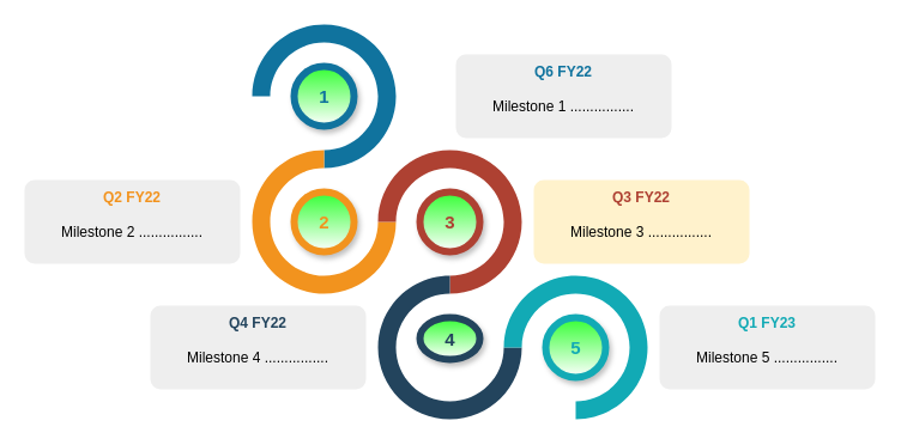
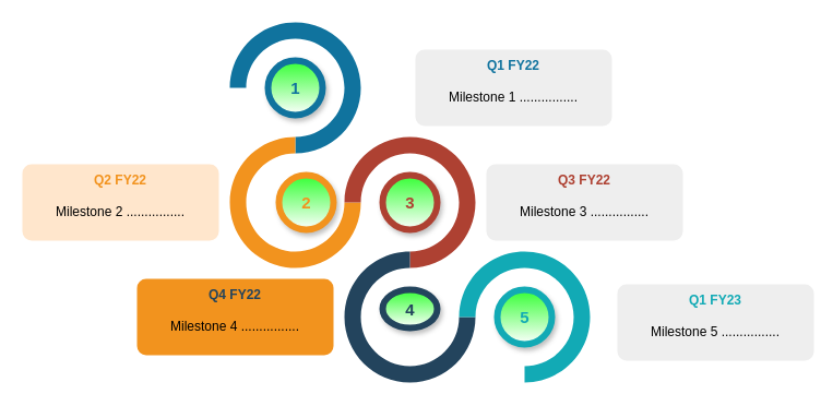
  <mxCell id="0" />
  <mxCell id="1" parent="0" />
  <mxCell id="2" value="" style="verticalLabelPosition=bottom;verticalAlign=top;html=1;shape=mxgraph.basic.partConcEllipse;startAngle=0.75;endAngle=0.5;arcWidth=0.25;fillColor=#10739E;strokeColor=none;shadow=0;" vertex="1" parent="1"><mxGeometry x="210" y="20" width="120" height="120" as="geometry" /></mxCell>
  <mxCell id="3" value="" style="verticalLabelPosition=bottom;verticalAlign=top;html=1;shape=mxgraph.basic.partConcEllipse;startAngle=0.25;endAngle=0;arcWidth=0.25;fillColor=#F2931E;strokeColor=none;shadow=0;" vertex="1" parent="1"><mxGeometry x="210" y="125" width="120" height="120" as="geometry" /></mxCell>
  <mxCell id="4" value="" style="verticalLabelPosition=bottom;verticalAlign=top;html=1;shape=mxgraph.basic.partConcEllipse;startAngle=0.75;endAngle=0.5;arcWidth=0.25;fillColor=#AE4132;strokeColor=none;shadow=0;" vertex="1" parent="1"><mxGeometry x="315" y="125" width="120" height="120" as="geometry" /></mxCell>
  <mxCell id="5" value="" style="verticalLabelPosition=bottom;verticalAlign=top;html=1;shape=mxgraph.basic.partConcEllipse;startAngle=0.25;endAngle=0;arcWidth=0.25;fillColor=#23445D;strokeColor=none;shadow=0;" vertex="1" parent="1"><mxGeometry x="315" y="230" width="120" height="120" as="geometry" /></mxCell>
  <mxCell id="6" value="" style="verticalLabelPosition=bottom;verticalAlign=top;html=1;shape=mxgraph.basic.partConcEllipse;startAngle=0.75;endAngle=0.5;arcWidth=0.25;fillColor=#12AAB5;strokeColor=none;shadow=0;" vertex="1" parent="1"><mxGeometry x="420" y="230" width="120" height="120" as="geometry" /></mxCell>
  <mxCell id="7" value="1" style="shape=ellipse;strokeWidth=6;strokeColor=#10739E;fontSize=15;html=1;fontStyle=1;fontColor=#10739E;shadow=1;fillColor=#33FF33;gradientColor=#ffffff;" vertex="1" parent="1"><mxGeometry x="245" y="55" width="50" height="50" as="geometry" /></mxCell>
- <mxCell id="8" value="2" style="shape=ellipse;strokeWidth=6;strokeColor=#F2931E;fontSize=15;html=1;fontStyle=1;fontColor=#F2931E;shadow=1;fillColor=#33FF33;gradientColor=#ffffff;" vertex="1" parent="1"><mxGeometry x="245" y="160" width="50" height="50" as="geometry" /></mxCell>
+ <mxCell id="8" value="2" style="shape=ellipse;strokeWidth=6;strokeColor=#F2931E;fontSize=15;html=1;fontStyle=1;fontColor=#F2931E;shadow=1;fillColor=#33FF33;gradientColor=#ffffff;" vertex="1" parent="1"><mxGeometry x="255" y="160" width="50" height="50" as="geometry" /></mxCell>
  <mxCell id="9" value="3" style="shape=ellipse;strokeWidth=6;strokeColor=#AE4132;fontSize=15;html=1;fontStyle=1;fontColor=#AE4132;shadow=1;fillColor=#33FF33;gradientColor=#ffffff;" vertex="1" parent="1"><mxGeometry x="350" y="160" width="50" height="50" as="geometry" /></mxCell>
  <mxCell id="10" value="4" style="shape=ellipse;strokeWidth=6;strokeColor=#23445D;fontSize=15;html=1;fontStyle=1;fontColor=#23445D;shadow=1;fillColor=#33FF33;gradientColor=#ffffff;" vertex="1" parent="1"><mxGeometry x="350" y="265" width="50" height="35" as="geometry" /></mxCell>
  <mxCell id="11" value="5" style="shape=ellipse;strokeWidth=6;strokeColor=#12AAB5;fontSize=15;html=1;fontStyle=1;fontColor=#12AAB5;shadow=1;fillColor=#33FF33;gradientColor=#ffffff;" vertex="1" parent="1"><mxGeometry x="455" y="265" width="50" height="50" as="geometry" /></mxCell>
- <mxCell id="12" value="&lt;b style=&quot;color: rgb(16 , 115 , 158)&quot;&gt;Q6 FY22&lt;/b&gt;&lt;br&gt;&lt;br&gt;Milestone 1 ................" style="rounded=1;strokeColor=none;fillColor=#EEEEEE;align=center;arcSize=12;verticalAlign=top;whiteSpace=wrap;html=1;fontSize=12;spacing=3;shadow=0;" vertex="1" parent="1"><mxGeometry x="380" y="45" width="180" height="70" as="geometry" /></mxCell>
- <mxCell id="13" value="&lt;font style=&quot;font-size: 10px&quot;&gt;&lt;font style=&quot;font-size: 12px&quot; color=&quot;#F2931E&quot;&gt;&lt;b&gt;Q2 FY22&lt;/b&gt;&lt;/font&gt;&lt;br&gt;&lt;br&gt;&lt;span style=&quot;font-size: 12px&quot;&gt;Milestone 2 ................&lt;/span&gt;&lt;br&gt;&lt;/font&gt;" style="rounded=1;strokeColor=none;fillColor=#EEEEEE;align=center;arcSize=12;verticalAlign=top;whiteSpace=wrap;html=1;fontSize=12;spacing=3;shadow=0;" vertex="1" parent="1"><mxGeometry x="20" y="150" width="180" height="70" as="geometry" /></mxCell>
- <mxCell id="14" value="&lt;font&gt;&lt;font color=&quot;#ae4132&quot;&gt;&lt;b&gt;Q3 FY22&lt;/b&gt;&lt;/font&gt;&lt;br&gt;&lt;span style=&quot;font-size: 10px&quot;&gt;&lt;br&gt;&lt;/span&gt;Milestone 3 ................&lt;br&gt;&lt;/font&gt;" style="rounded=1;strokeColor=none;fillColor=#fff2cc;align=center;arcSize=12;verticalAlign=top;whiteSpace=wrap;html=1;fontSize=12;spacing=3;shadow=0;" vertex="1" parent="1"><mxGeometry x="445" y="150" width="180" height="70" as="geometry" /></mxCell>
- <mxCell id="15" value="&lt;font style=&quot;font-size: 10px&quot;&gt;&lt;font style=&quot;font-size: 12px&quot; color=&quot;#23445D&quot;&gt;&lt;b&gt;Q4 FY22&lt;/b&gt;&lt;/font&gt;&lt;br&gt;&lt;br&gt;&lt;span style=&quot;font-size: 12px&quot;&gt;Milestone 4 ................&lt;/span&gt;&lt;br&gt;&lt;/font&gt;" style="rounded=1;strokeColor=none;fillColor=#EEEEEE;align=center;arcSize=12;verticalAlign=top;whiteSpace=wrap;html=1;fontSize=12;spacing=3;shadow=0;" vertex="1" parent="1"><mxGeometry x="125" y="255" width="180" height="70" as="geometry" /></mxCell>
- <mxCell id="16" value="&lt;font style=&quot;font-size: 10px&quot;&gt;&lt;font style=&quot;font-size: 12px&quot; color=&quot;#12AAB5&quot;&gt;&lt;b&gt;Q1 FY23&lt;/b&gt;&lt;/font&gt;&lt;br&gt;&lt;br&gt;&lt;span style=&quot;font-size: 12px&quot;&gt;Milestone 5 ................&lt;/span&gt;&lt;br&gt;&lt;/font&gt;" style="rounded=1;strokeColor=none;fillColor=#EEEEEE;align=center;arcSize=12;verticalAlign=top;whiteSpace=wrap;html=1;fontSize=12;spacing=3;shadow=0;" vertex="1" parent="1"><mxGeometry x="550" y="255" width="180" height="70" as="geometry" /></mxCell>
+ <mxCell id="12" value="&lt;b style=&quot;color: rgb(16 , 115 , 158)&quot;&gt;Q1 FY22&lt;/b&gt;&lt;br&gt;&lt;br&gt;Milestone 1 ................" style="rounded=1;strokeColor=none;fillColor=#EEEEEE;align=center;arcSize=12;verticalAlign=top;whiteSpace=wrap;html=1;fontSize=12;spacing=3;shadow=0;" vertex="1" parent="1"><mxGeometry x="380" y="45" width="180" height="70" as="geometry" /></mxCell>
+ <mxCell id="13" value="&lt;font style=&quot;font-size: 10px&quot;&gt;&lt;font style=&quot;font-size: 12px&quot; color=&quot;#F2931E&quot;&gt;&lt;b&gt;Q2 FY22&lt;/b&gt;&lt;/font&gt;&lt;br&gt;&lt;br&gt;&lt;span style=&quot;font-size: 12px&quot;&gt;Milestone 2 ................&lt;/span&gt;&lt;br&gt;&lt;/font&gt;" style="rounded=1;strokeColor=none;fillColor=#ffe6cc;align=center;arcSize=12;verticalAlign=top;whiteSpace=wrap;html=1;fontSize=12;spacing=3;shadow=0;" vertex="1" parent="1"><mxGeometry x="20" y="150" width="180" height="70" as="geometry" /></mxCell>
+ <mxCell id="14" value="&lt;font&gt;&lt;font color=&quot;#ae4132&quot;&gt;&lt;b&gt;Q3 FY22&lt;/b&gt;&lt;/font&gt;&lt;br&gt;&lt;span style=&quot;font-size: 10px&quot;&gt;&lt;br&gt;&lt;/span&gt;Milestone 3 ................&lt;br&gt;&lt;/font&gt;" style="rounded=1;strokeColor=none;fillColor=#EEEEEE;align=center;arcSize=12;verticalAlign=top;whiteSpace=wrap;html=1;fontSize=12;spacing=3;shadow=0;" vertex="1" parent="1"><mxGeometry x="445" y="150" width="180" height="70" as="geometry" /></mxCell>
+ <mxCell id="15" value="&lt;font style=&quot;font-size: 10px&quot;&gt;&lt;font style=&quot;font-size: 12px&quot; color=&quot;#23445D&quot;&gt;&lt;b&gt;Q4 FY22&lt;/b&gt;&lt;/font&gt;&lt;br&gt;&lt;br&gt;&lt;span style=&quot;font-size: 12px&quot;&gt;Milestone 4 ................&lt;/span&gt;&lt;br&gt;&lt;/font&gt;" style="rounded=1;strokeColor=none;fillColor=#f2931e;align=center;arcSize=12;verticalAlign=top;whiteSpace=wrap;html=1;fontSize=12;spacing=3;shadow=0;" vertex="1" parent="1"><mxGeometry x="125" y="255" width="180" height="70" as="geometry" /></mxCell>
+ <mxCell id="16" value="&lt;font style=&quot;font-size: 10px&quot;&gt;&lt;font style=&quot;font-size: 12px&quot; color=&quot;#12AAB5&quot;&gt;&lt;b&gt;Q1 FY23&lt;/b&gt;&lt;/font&gt;&lt;br&gt;&lt;br&gt;&lt;span style=&quot;font-size: 12px&quot;&gt;Milestone 5 ................&lt;/span&gt;&lt;br&gt;&lt;/font&gt;" style="rounded=1;strokeColor=none;fillColor=#EEEEEE;align=center;arcSize=12;verticalAlign=top;whiteSpace=wrap;html=1;fontSize=12;spacing=3;shadow=0;" vertex="1" parent="1"><mxGeometry x="565" y="260" width="180" height="70" as="geometry" /></mxCell>
